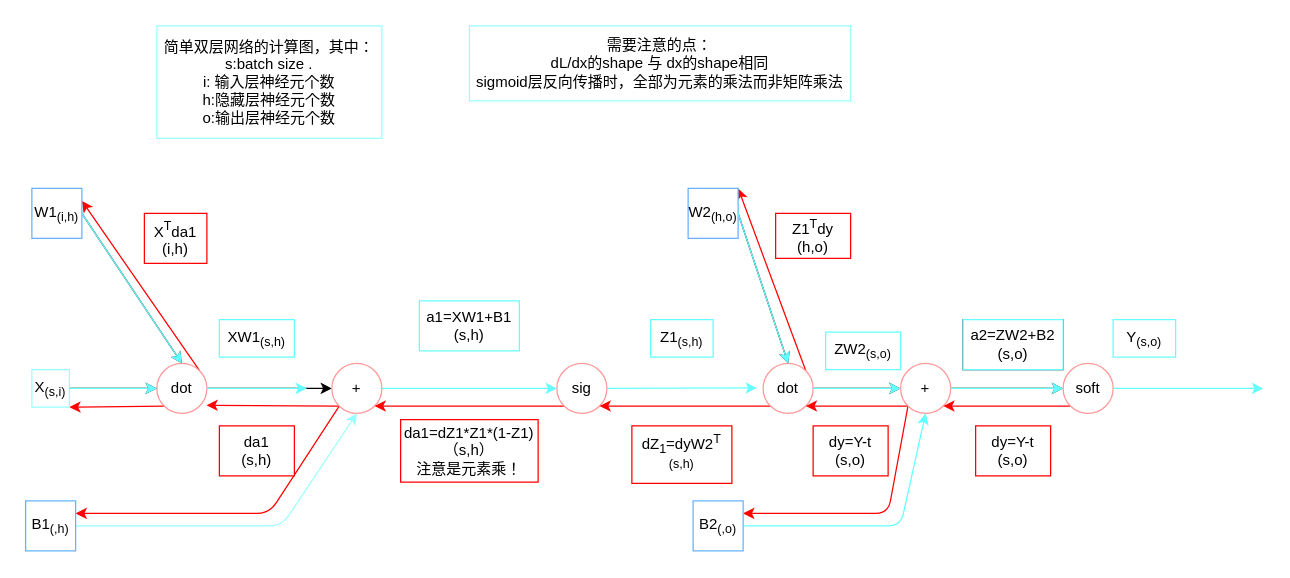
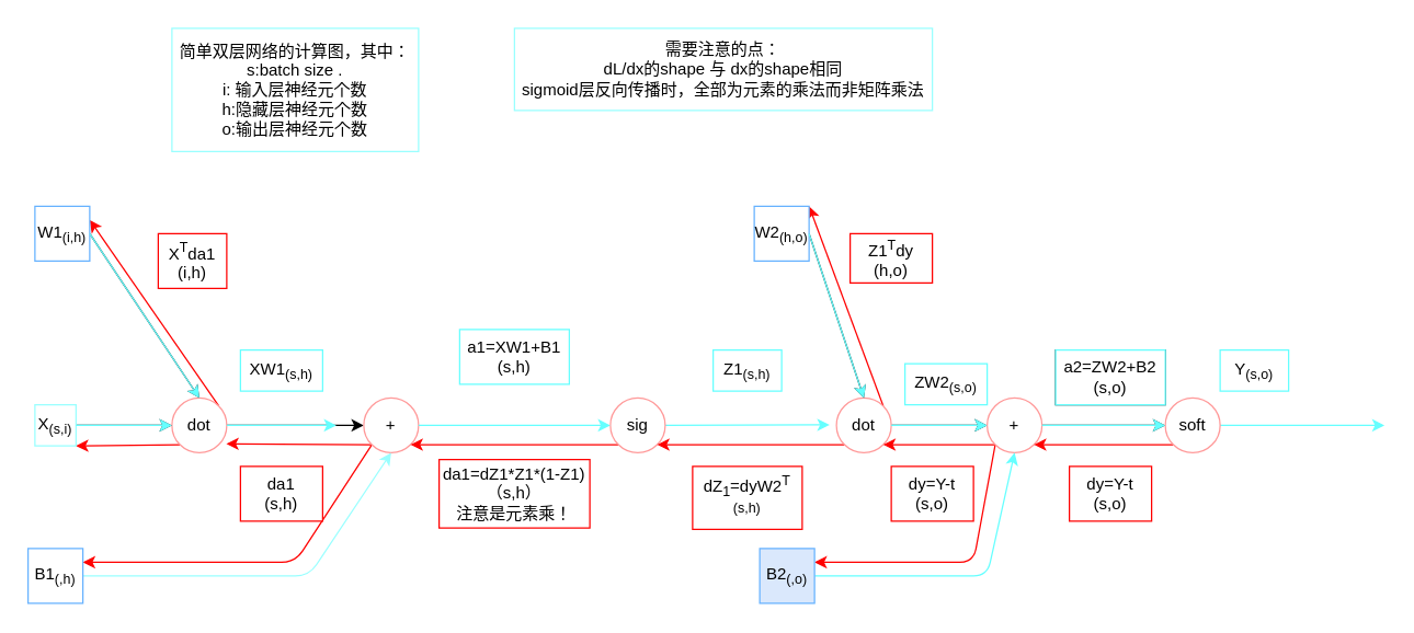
  <mxCell id="0" />
  <mxCell id="1" parent="0" />
  <mxCell id="2" style="edgeStyle=none;html=1;exitX=1;exitY=0.5;exitDx=0;exitDy=0;entryX=0;entryY=0.5;entryDx=0;entryDy=0;" edge="1" parent="1" source="5" target="8"><mxGeometry relative="1" as="geometry" /></mxCell>
  <mxCell id="3" style="edgeStyle=none;html=1;exitX=0;exitY=1;exitDx=0;exitDy=0;entryX=1;entryY=1;entryDx=0;entryDy=0;strokeColor=#FF0000;" edge="1" parent="1" source="5" target="25"><mxGeometry relative="1" as="geometry" /></mxCell>
  <mxCell id="4" style="edgeStyle=none;html=1;exitX=1;exitY=0;exitDx=0;exitDy=0;entryX=1;entryY=0.25;entryDx=0;entryDy=0;strokeColor=#FF0000;" edge="1" parent="1" source="5" target="27"><mxGeometry relative="1" as="geometry" /></mxCell>
  <mxCell id="5" value="dot" style="ellipse;whiteSpace=wrap;html=1;aspect=fixed;strokeColor=#FF9999;" vertex="1" parent="1"><mxGeometry x="125" y="290" width="40" height="40" as="geometry" /></mxCell>
  <mxCell id="6" style="edgeStyle=none;html=1;exitX=0;exitY=1;exitDx=0;exitDy=0;entryX=0.992;entryY=0.838;entryDx=0;entryDy=0;entryPerimeter=0;strokeColor=#FF0000;" edge="1" parent="1" source="8" target="5"><mxGeometry relative="1" as="geometry" /></mxCell>
  <mxCell id="7" style="edgeStyle=none;html=1;exitX=0;exitY=1;exitDx=0;exitDy=0;entryX=1;entryY=0.25;entryDx=0;entryDy=0;strokeColor=#FF0000;" edge="1" parent="1" source="8" target="29"><mxGeometry relative="1" as="geometry"><Array as="points"><mxPoint x="215" y="410" /></Array></mxGeometry></mxCell>
  <mxCell id="8" value="+" style="ellipse;whiteSpace=wrap;html=1;aspect=fixed;strokeColor=#FF9999;" vertex="1" parent="1"><mxGeometry x="265" y="290" width="40" height="40" as="geometry" /></mxCell>
  <mxCell id="9" style="edgeStyle=none;html=1;exitX=0;exitY=1;exitDx=0;exitDy=0;entryX=1;entryY=1;entryDx=0;entryDy=0;strokeColor=#FF0000;" edge="1" parent="1" source="11" target="8"><mxGeometry relative="1" as="geometry" /></mxCell>
  <mxCell id="10" style="edgeStyle=none;html=1;exitX=1;exitY=0.5;exitDx=0;exitDy=0;strokeColor=#66FFFF;" edge="1" parent="1" source="11"><mxGeometry relative="1" as="geometry"><mxPoint x="605" y="309.667" as="targetPoint" /></mxGeometry></mxCell>
  <mxCell id="11" value="sig" style="ellipse;whiteSpace=wrap;html=1;aspect=fixed;strokeColor=#FF9999;" vertex="1" parent="1"><mxGeometry x="445" y="290" width="40" height="40" as="geometry" /></mxCell>
  <mxCell id="12" style="edgeStyle=none;html=1;exitX=1;exitY=0.5;exitDx=0;exitDy=0;entryX=0;entryY=0.5;entryDx=0;entryDy=0;" edge="1" parent="1" source="15" target="19"><mxGeometry relative="1" as="geometry" /></mxCell>
  <mxCell id="13" style="edgeStyle=none;html=1;exitX=0;exitY=1;exitDx=0;exitDy=0;entryX=1;entryY=1;entryDx=0;entryDy=0;strokeColor=#FF0000;" edge="1" parent="1" source="15" target="11"><mxGeometry relative="1" as="geometry" /></mxCell>
  <mxCell id="14" style="edgeStyle=none;html=1;exitX=1;exitY=0;exitDx=0;exitDy=0;entryX=1;entryY=0;entryDx=0;entryDy=0;strokeColor=#FF0000;" edge="1" parent="1" source="15" target="34"><mxGeometry relative="1" as="geometry" /></mxCell>
  <mxCell id="15" value="dot" style="ellipse;whiteSpace=wrap;html=1;aspect=fixed;strokeColor=#FF9999;" vertex="1" parent="1"><mxGeometry x="610" y="290" width="40" height="40" as="geometry" /></mxCell>
  <mxCell id="16" style="edgeStyle=none;html=1;exitX=1;exitY=0.5;exitDx=0;exitDy=0;entryX=0;entryY=0.5;entryDx=0;entryDy=0;" edge="1" parent="1" source="19" target="23"><mxGeometry relative="1" as="geometry" /></mxCell>
  <mxCell id="17" style="edgeStyle=none;html=1;exitX=0;exitY=1;exitDx=0;exitDy=0;entryX=1;entryY=1;entryDx=0;entryDy=0;strokeColor=#FF0000;" edge="1" parent="1" source="19" target="15"><mxGeometry relative="1" as="geometry" /></mxCell>
  <mxCell id="18" style="edgeStyle=none;html=1;exitX=0;exitY=1;exitDx=0;exitDy=0;entryX=1;entryY=0.25;entryDx=0;entryDy=0;strokeColor=#FF0000;" edge="1" parent="1" source="19" target="36"><mxGeometry relative="1" as="geometry"><Array as="points"><mxPoint x="710" y="410" /></Array></mxGeometry></mxCell>
  <mxCell id="19" value="+" style="ellipse;whiteSpace=wrap;html=1;aspect=fixed;strokeColor=#FF9999;" vertex="1" parent="1"><mxGeometry x="720" y="290" width="40" height="40" as="geometry" /></mxCell>
  <mxCell id="20" style="edgeStyle=none;html=1;exitX=0;exitY=1;exitDx=0;exitDy=0;entryX=1;entryY=1;entryDx=0;entryDy=0;strokeColor=#FF0000;" edge="1" parent="1" source="23" target="19"><mxGeometry relative="1" as="geometry" /></mxCell>
  <mxCell id="21" style="edgeStyle=none;html=1;exitX=1;exitY=0.5;exitDx=0;exitDy=0;" edge="1" parent="1" source="23"><mxGeometry relative="1" as="geometry"><mxPoint x="890" y="309.724" as="targetPoint" /></mxGeometry></mxCell>
  <mxCell id="22" style="edgeStyle=none;html=1;exitX=1;exitY=0.5;exitDx=0;exitDy=0;strokeColor=#66FFFF;" edge="1" parent="1" source="23"><mxGeometry relative="1" as="geometry"><mxPoint x="1010" y="310" as="targetPoint" /></mxGeometry></mxCell>
  <mxCell id="23" value="soft" style="ellipse;whiteSpace=wrap;html=1;aspect=fixed;strokeColor=#FF9999;" vertex="1" parent="1"><mxGeometry x="850" y="290" width="40" height="40" as="geometry" /></mxCell>
  <mxCell id="24" style="edgeStyle=none;html=1;exitX=1;exitY=0.5;exitDx=0;exitDy=0;entryX=0;entryY=0.5;entryDx=0;entryDy=0;" edge="1" parent="1" source="25" target="5"><mxGeometry relative="1" as="geometry" /></mxCell>
  <mxCell id="25" value="X&lt;sub&gt;(s,i)&lt;/sub&gt;" style="whiteSpace=wrap;html=1;aspect=fixed;strokeColor=#99FFFF;" vertex="1" parent="1"><mxGeometry x="25" y="295" width="30" height="30" as="geometry" /></mxCell>
  <mxCell id="26" style="edgeStyle=none;html=1;exitX=1;exitY=0.5;exitDx=0;exitDy=0;entryX=0.5;entryY=0;entryDx=0;entryDy=0;" edge="1" parent="1" source="27" target="5"><mxGeometry relative="1" as="geometry" /></mxCell>
  <mxCell id="27" value="W1&lt;sub&gt;(i,h)&lt;/sub&gt;" style="whiteSpace=wrap;html=1;aspect=fixed;strokeColor=#66B2FF;" vertex="1" parent="1"><mxGeometry x="25" y="150" width="40" height="40" as="geometry" /></mxCell>
  <mxCell id="28" style="edgeStyle=none;html=1;exitX=1;exitY=0.5;exitDx=0;exitDy=0;entryX=0.5;entryY=1;entryDx=0;entryDy=0;strokeColor=#99FFFF;" edge="1" parent="1" source="29" target="8"><mxGeometry relative="1" as="geometry"><Array as="points"><mxPoint x="225" y="420" /></Array></mxGeometry></mxCell>
  <mxCell id="29" value="B1&lt;sub&gt;(,h)&lt;/sub&gt;" style="whiteSpace=wrap;html=1;aspect=fixed;strokeColor=#66B2FF;" vertex="1" parent="1"><mxGeometry x="20" y="400" width="40" height="40" as="geometry" /></mxCell>
  <mxCell id="30" value="XW1&lt;sub&gt;(s,h)&lt;/sub&gt;" style="rounded=0;whiteSpace=wrap;html=1;strokeColor=#66FFFF;" vertex="1" parent="1"><mxGeometry x="175" y="255" width="60" height="30" as="geometry" /></mxCell>
  <mxCell id="31" value="a1=XW1+B1&lt;br&gt;(s,h)" style="rounded=0;whiteSpace=wrap;html=1;strokeColor=#66FFFF;" vertex="1" parent="1"><mxGeometry x="335" y="240" width="80" height="40" as="geometry" /></mxCell>
  <mxCell id="32" value="Z1&lt;sub&gt;(s,h)&lt;/sub&gt;" style="rounded=0;whiteSpace=wrap;html=1;strokeColor=#66FFFF;" vertex="1" parent="1"><mxGeometry x="520" y="255" width="50" height="30" as="geometry" /></mxCell>
  <mxCell id="33" style="edgeStyle=none;html=1;exitX=1;exitY=0.5;exitDx=0;exitDy=0;entryX=0.5;entryY=0;entryDx=0;entryDy=0;" edge="1" parent="1" target="15"><mxGeometry relative="1" as="geometry"><mxPoint x="590" y="170" as="sourcePoint" /></mxGeometry></mxCell>
  <mxCell id="34" value="W2&lt;sub&gt;(h,o)&lt;/sub&gt;" style="whiteSpace=wrap;html=1;aspect=fixed;strokeColor=#66B2FF;" vertex="1" parent="1"><mxGeometry x="550" y="150" width="40" height="40" as="geometry" /></mxCell>
  <mxCell id="35" style="edgeStyle=none;html=1;exitX=1;exitY=0.5;exitDx=0;exitDy=0;entryX=0.5;entryY=1;entryDx=0;entryDy=0;strokeColor=#66FFFF;" edge="1" parent="1" target="19"><mxGeometry relative="1" as="geometry"><mxPoint x="594" y="420" as="sourcePoint" /><Array as="points"><mxPoint x="720" y="420" /></Array></mxGeometry></mxCell>
- <mxCell id="36" value="B2&lt;sub&gt;(,o)&lt;/sub&gt;" style="whiteSpace=wrap;html=1;aspect=fixed;strokeColor=#66B2FF;" vertex="1" parent="1"><mxGeometry x="554" y="400" width="40" height="40" as="geometry" /></mxCell>
+ <mxCell id="36" value="B2&lt;sub&gt;(,o)&lt;/sub&gt;" style="whiteSpace=wrap;html=1;aspect=fixed;strokeColor=#66B2FF;fillColor=#dae8fc;" vertex="1" parent="1"><mxGeometry x="554" y="400" width="40" height="40" as="geometry" /></mxCell>
  <mxCell id="37" value="ZW2&lt;sub&gt;(s,o)&lt;/sub&gt;" style="rounded=0;whiteSpace=wrap;html=1;strokeColor=#66FFFF;" vertex="1" parent="1"><mxGeometry x="660" y="265" width="60" height="30" as="geometry" /></mxCell>
  <mxCell id="38" value="a2=ZW2+B2&lt;br&gt;(s,o)" style="rounded=0;whiteSpace=wrap;html=1;" vertex="1" parent="1"><mxGeometry x="770" y="255" width="80" height="40" as="geometry" /></mxCell>
  <mxCell id="39" value="Y&lt;sub&gt;(s,o)&lt;/sub&gt;" style="rounded=0;whiteSpace=wrap;html=1;strokeColor=#66FFFF;" vertex="1" parent="1"><mxGeometry x="890" y="255" width="50" height="30" as="geometry" /></mxCell>
  <mxCell id="40" value="dy=Y-t&lt;br&gt;(s,o)" style="rounded=0;whiteSpace=wrap;html=1;strokeColor=#FF0000;" vertex="1" parent="1"><mxGeometry x="650" y="340" width="60" height="40" as="geometry" /></mxCell>
  <mxCell id="41" value="dy=Y-t&lt;br&gt;(s,o)" style="rounded=0;whiteSpace=wrap;html=1;strokeColor=#FF0000;" vertex="1" parent="1"><mxGeometry x="780" y="340" width="60" height="40" as="geometry" /></mxCell>
  <mxCell id="42" value="dZ&lt;sub&gt;1&lt;/sub&gt;=dyW2&lt;sup&gt;T&lt;br&gt;(s,h)&lt;br&gt;&lt;/sup&gt;" style="rounded=0;whiteSpace=wrap;html=1;strokeColor=#FF0000;" vertex="1" parent="1"><mxGeometry x="505" y="340" width="80" height="46" as="geometry" /></mxCell>
  <mxCell id="43" value="Z1&lt;sup&gt;T&lt;/sup&gt;dy&lt;br&gt;(h,o)" style="rounded=0;whiteSpace=wrap;html=1;strokeColor=#FF0000;" vertex="1" parent="1"><mxGeometry x="620" y="170" width="60" height="36" as="geometry" /></mxCell>
  <mxCell id="44" value="da1=dZ1*Z1*(1-Z1)&lt;br&gt;（s,h）&lt;br&gt;注意是元素乘！" style="rounded=0;whiteSpace=wrap;html=1;strokeColor=#FF0000;" vertex="1" parent="1"><mxGeometry x="320" y="335" width="110" height="50" as="geometry" /></mxCell>
  <mxCell id="45" value="da1&lt;br&gt;(s,h)" style="rounded=0;whiteSpace=wrap;html=1;strokeColor=#FF0000;" vertex="1" parent="1"><mxGeometry x="175" y="340" width="60" height="40" as="geometry" /></mxCell>
  <mxCell id="46" value="X&lt;sup&gt;T&lt;/sup&gt;da1&lt;br&gt;(i,h)" style="rounded=0;whiteSpace=wrap;html=1;strokeColor=#FF0000;" vertex="1" parent="1"><mxGeometry x="115" y="170" width="50" height="40" as="geometry" /></mxCell>
  <mxCell id="47" value="简单双层网络的计算图，其中：&lt;br&gt;s:batch size . &lt;br&gt;i: 输入层神经元个数&lt;br&gt;h:隐藏层神经元个数&lt;br&gt;o:输出层神经元个数" style="rounded=0;whiteSpace=wrap;html=1;strokeColor=#99FFFF;" vertex="1" parent="1"><mxGeometry x="125" y="20" width="180" height="90" as="geometry" /></mxCell>
  <mxCell id="48" value="需要注意的点：&lt;br&gt;dL/dx的shape 与 dx的shape相同&lt;br&gt;sigmoid层反向传播时，全部为元素的乘法而非矩阵乘法" style="rounded=0;whiteSpace=wrap;html=1;strokeColor=#99FFFF;" vertex="1" parent="1"><mxGeometry x="375" y="20" width="305" height="60" as="geometry" /></mxCell>
  <mxCell id="49" style="edgeStyle=none;html=1;exitX=1;exitY=0.5;exitDx=0;exitDy=0;entryX=0;entryY=0.5;entryDx=0;entryDy=0;strokeColor=#66FFFF;" edge="1" parent="1"><mxGeometry relative="1" as="geometry"><mxPoint x="55" y="310" as="sourcePoint" /><mxPoint x="125" y="310" as="targetPoint" /></mxGeometry></mxCell>
  <mxCell id="50" style="edgeStyle=none;html=1;exitX=1;exitY=0.5;exitDx=0;exitDy=0;entryX=0.5;entryY=0;entryDx=0;entryDy=0;strokeColor=#66FFFF;" edge="1" parent="1"><mxGeometry relative="1" as="geometry"><mxPoint x="65" y="170" as="sourcePoint" /><mxPoint x="145" y="290" as="targetPoint" /></mxGeometry></mxCell>
  <mxCell id="51" style="edgeStyle=none;html=1;exitX=1;exitY=0.5;exitDx=0;exitDy=0;entryX=0;entryY=0.5;entryDx=0;entryDy=0;strokeColor=#66FFFF;" edge="1" parent="1"><mxGeometry relative="1" as="geometry"><mxPoint x="165" y="310" as="sourcePoint" /><mxPoint x="245" y="310" as="targetPoint" /></mxGeometry></mxCell>
  <mxCell id="52" style="edgeStyle=none;html=1;entryX=0;entryY=0.5;entryDx=0;entryDy=0;strokeColor=#66FFFF;" edge="1" parent="1" target="11"><mxGeometry relative="1" as="geometry"><mxPoint x="305" y="310" as="sourcePoint" /><mxPoint x="385" y="310" as="targetPoint" /></mxGeometry></mxCell>
  <mxCell id="53" style="edgeStyle=none;html=1;exitX=1;exitY=0.5;exitDx=0;exitDy=0;entryX=0;entryY=0.5;entryDx=0;entryDy=0;strokeColor=#66FFFF;" edge="1" parent="1"><mxGeometry relative="1" as="geometry"><mxPoint x="650" y="310" as="sourcePoint" /><mxPoint x="720" y="310" as="targetPoint" /></mxGeometry></mxCell>
  <mxCell id="54" style="edgeStyle=none;html=1;exitX=1;exitY=0.5;exitDx=0;exitDy=0;entryX=0.5;entryY=0;entryDx=0;entryDy=0;strokeColor=#66FFFF;" edge="1" parent="1"><mxGeometry relative="1" as="geometry"><mxPoint x="590" y="170" as="sourcePoint" /><mxPoint x="630" y="290" as="targetPoint" /></mxGeometry></mxCell>
  <mxCell id="55" style="edgeStyle=none;html=1;exitX=1;exitY=0.5;exitDx=0;exitDy=0;entryX=0;entryY=0.5;entryDx=0;entryDy=0;strokeColor=#66FFFF;" edge="1" parent="1"><mxGeometry relative="1" as="geometry"><mxPoint x="760" y="310" as="sourcePoint" /><mxPoint x="850" y="310" as="targetPoint" /></mxGeometry></mxCell>
  <mxCell id="56" value="a2=ZW2+B2&lt;br&gt;(s,o)" style="rounded=0;whiteSpace=wrap;html=1;strokeColor=#66FFFF;" vertex="1" parent="1"><mxGeometry x="770" y="255" width="80" height="40" as="geometry" /></mxCell>
